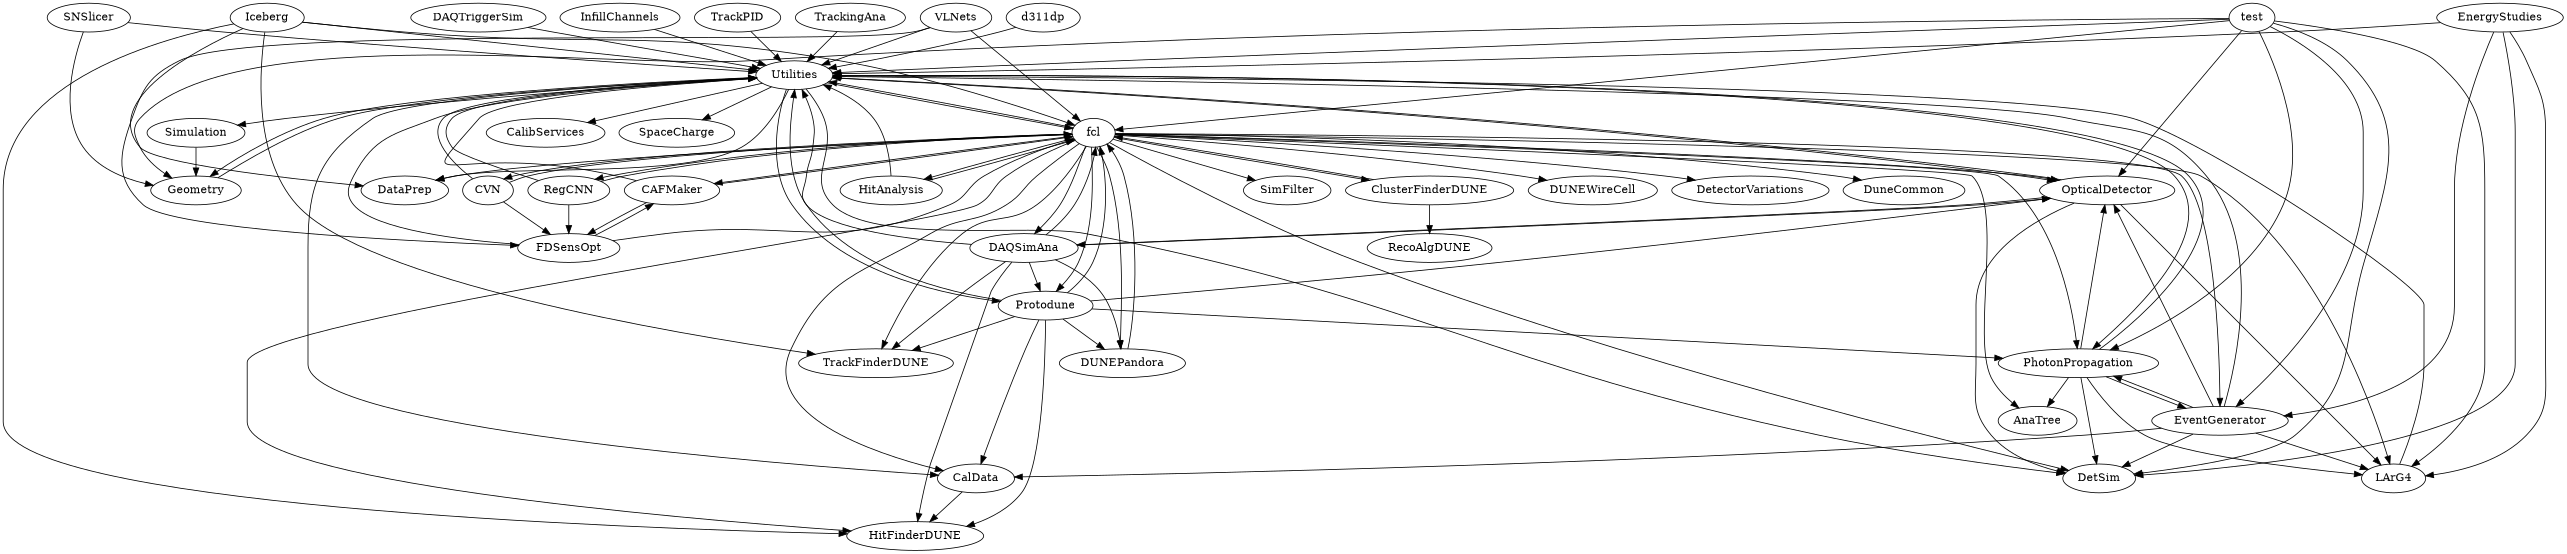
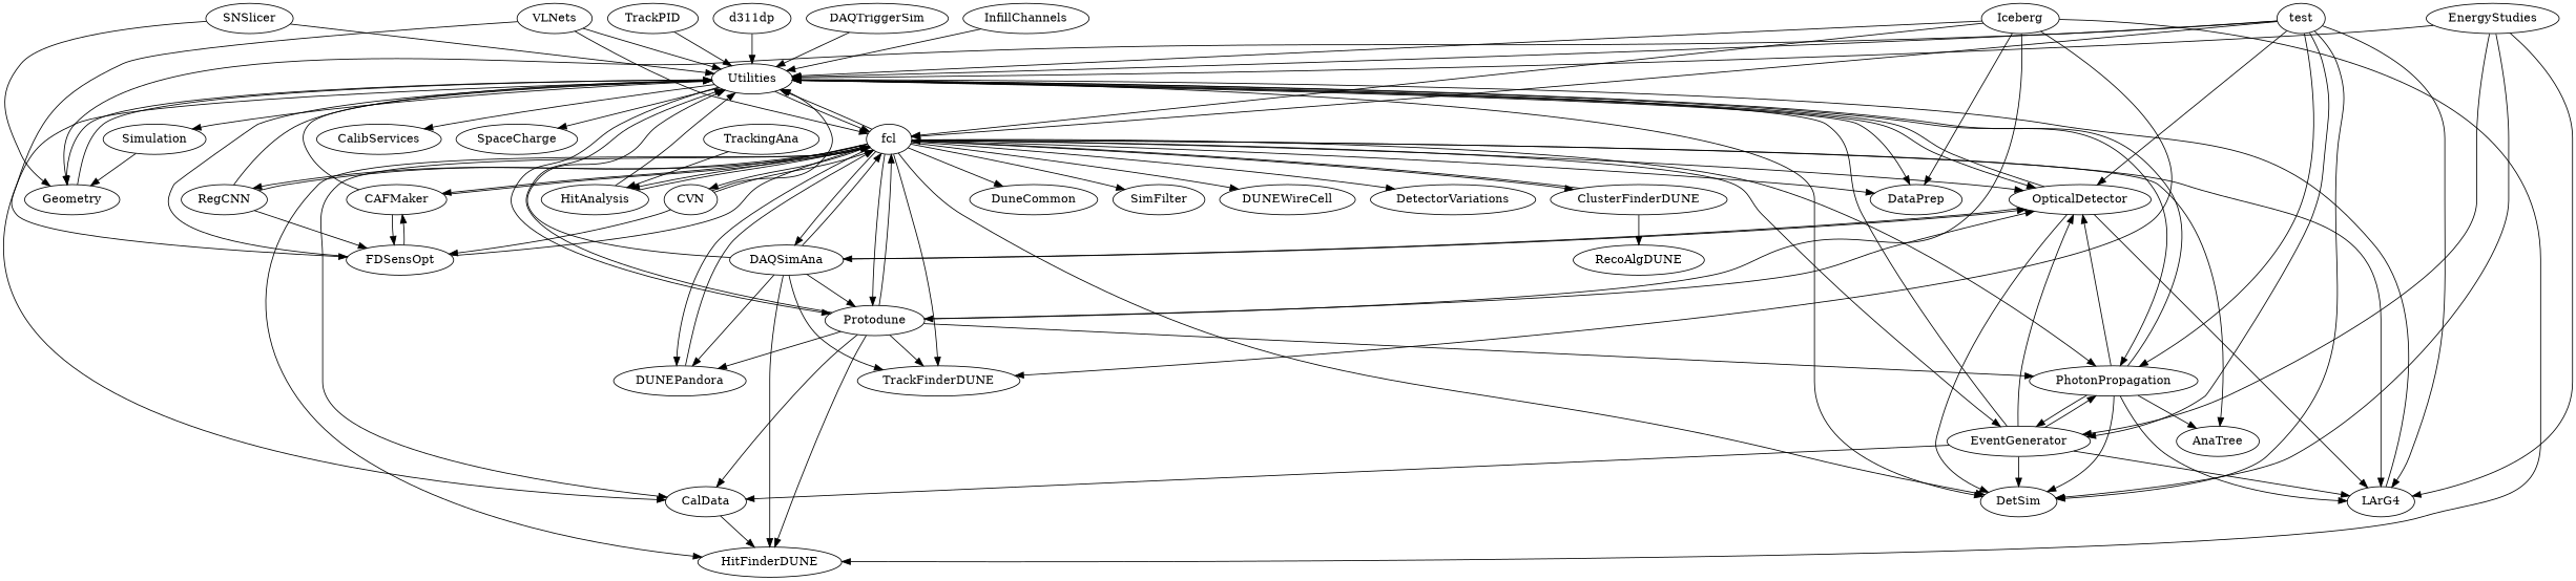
  digraph {
    d311dp
    Utilities
    fcl
    CalData
    OpticalDetector
    Protodune
    DetSim
    PhotonPropagation
    Geometry
    DataPrep
    Simulation
    CalibServices
    SpaceCharge
    CAFMaker
    CVN
    HitFinderDUNE
    ClusterFinderDUNE
    DAQSimAna
    DUNEPandora
    TrackFinderDUNE
    EventGenerator
    LArG4
    HitAnalysis
    AnaTree
    RegCNN
    DUNEWireCell
    DetectorVariations
    DuneCommon
    SimFilter
    FDSensOpt
    RecoAlgDUNE
    DAQTriggerSim
    EnergyStudies
    Iceberg
    InfillChannels
    SNSlicer
    TrackPID
    TrackingAna
    VLNets
    test
    d311dp -> Utilities
    Utilities -> fcl
    Utilities -> CalData
    Utilities -> OpticalDetector
    Utilities -> Protodune
    Utilities -> DetSim
    Utilities -> PhotonPropagation
    Utilities -> Geometry
    Utilities -> DataPrep
    Utilities -> Simulation
    Utilities -> CalibServices
    Utilities -> SpaceCharge
    fcl -> Utilities
    fcl -> CalData
    fcl -> OpticalDetector
    fcl -> Protodune
    fcl -> DetSim
    fcl -> PhotonPropagation
    fcl -> DataPrep
    fcl -> CAFMaker
    fcl -> CVN
    fcl -> HitFinderDUNE
    fcl -> ClusterFinderDUNE
    fcl -> DAQSimAna
    fcl -> DUNEPandora
    fcl -> TrackFinderDUNE
    fcl -> EventGenerator
    fcl -> LArG4
    fcl -> HitAnalysis
    fcl -> AnaTree
    fcl -> RegCNN
    fcl -> DUNEWireCell
    fcl -> DetectorVariations
    fcl -> DuneCommon
    fcl -> SimFilter
    CalData -> HitFinderDUNE
    OpticalDetector -> Utilities
    OpticalDetector -> DetSim
    OpticalDetector -> DAQSimAna
    OpticalDetector -> LArG4
    Protodune -> Utilities
    Protodune -> fcl
    Protodune -> CalData
    Protodune -> OpticalDetector
    Protodune -> PhotonPropagation
    Protodune -> HitFinderDUNE
    Protodune -> DUNEPandora
    Protodune -> TrackFinderDUNE
    PhotonPropagation -> Utilities
    PhotonPropagation -> OpticalDetector
    PhotonPropagation -> DetSim
    PhotonPropagation -> EventGenerator
    PhotonPropagation -> LArG4
    PhotonPropagation -> AnaTree
    Geometry -> Utilities
    Simulation -> Geometry
    CAFMaker -> Utilities
    CAFMaker -> fcl
    CAFMaker -> FDSensOpt
    CVN -> Utilities
    CVN -> fcl
    CVN -> FDSensOpt
    ClusterFinderDUNE -> fcl
    ClusterFinderDUNE -> RecoAlgDUNE
    DAQSimAna -> Utilities
    DAQSimAna -> fcl
    DAQSimAna -> OpticalDetector
    DAQSimAna -> Protodune
    DAQSimAna -> HitFinderDUNE
    DAQSimAna -> DUNEPandora
    DAQSimAna -> TrackFinderDUNE
    DUNEPandora -> fcl
    EventGenerator -> Utilities
    EventGenerator -> CalData
    EventGenerator -> OpticalDetector
    EventGenerator -> DetSim
    EventGenerator -> PhotonPropagation
    EventGenerator -> LArG4
    LArG4 -> Utilities
    HitAnalysis -> Utilities
    HitAnalysis -> fcl
    RegCNN -> Utilities
    RegCNN -> fcl
    RegCNN -> FDSensOpt
    FDSensOpt -> Utilities
    FDSensOpt -> fcl
    FDSensOpt -> CAFMaker
    DAQTriggerSim -> Utilities
    EnergyStudies -> Utilities
    EnergyStudies -> DetSim
    EnergyStudies -> EventGenerator
    EnergyStudies -> LArG4
    Iceberg -> Utilities
    Iceberg -> fcl
+   Iceberg -> Protodune
    Iceberg -> DataPrep
    Iceberg -> HitFinderDUNE
    Iceberg -> TrackFinderDUNE
    InfillChannels -> Utilities
    SNSlicer -> Utilities
    SNSlicer -> Geometry
    TrackPID -> Utilities
-   TrackingAna -> Utilities
+   TrackingAna -> HitAnalysis
    VLNets -> Utilities
    VLNets -> fcl
    VLNets -> FDSensOpt
    test -> Utilities
    test -> fcl
    test -> OpticalDetector
    test -> DetSim
    test -> PhotonPropagation
    test -> Geometry
    test -> EventGenerator
    test -> LArG4
  }
